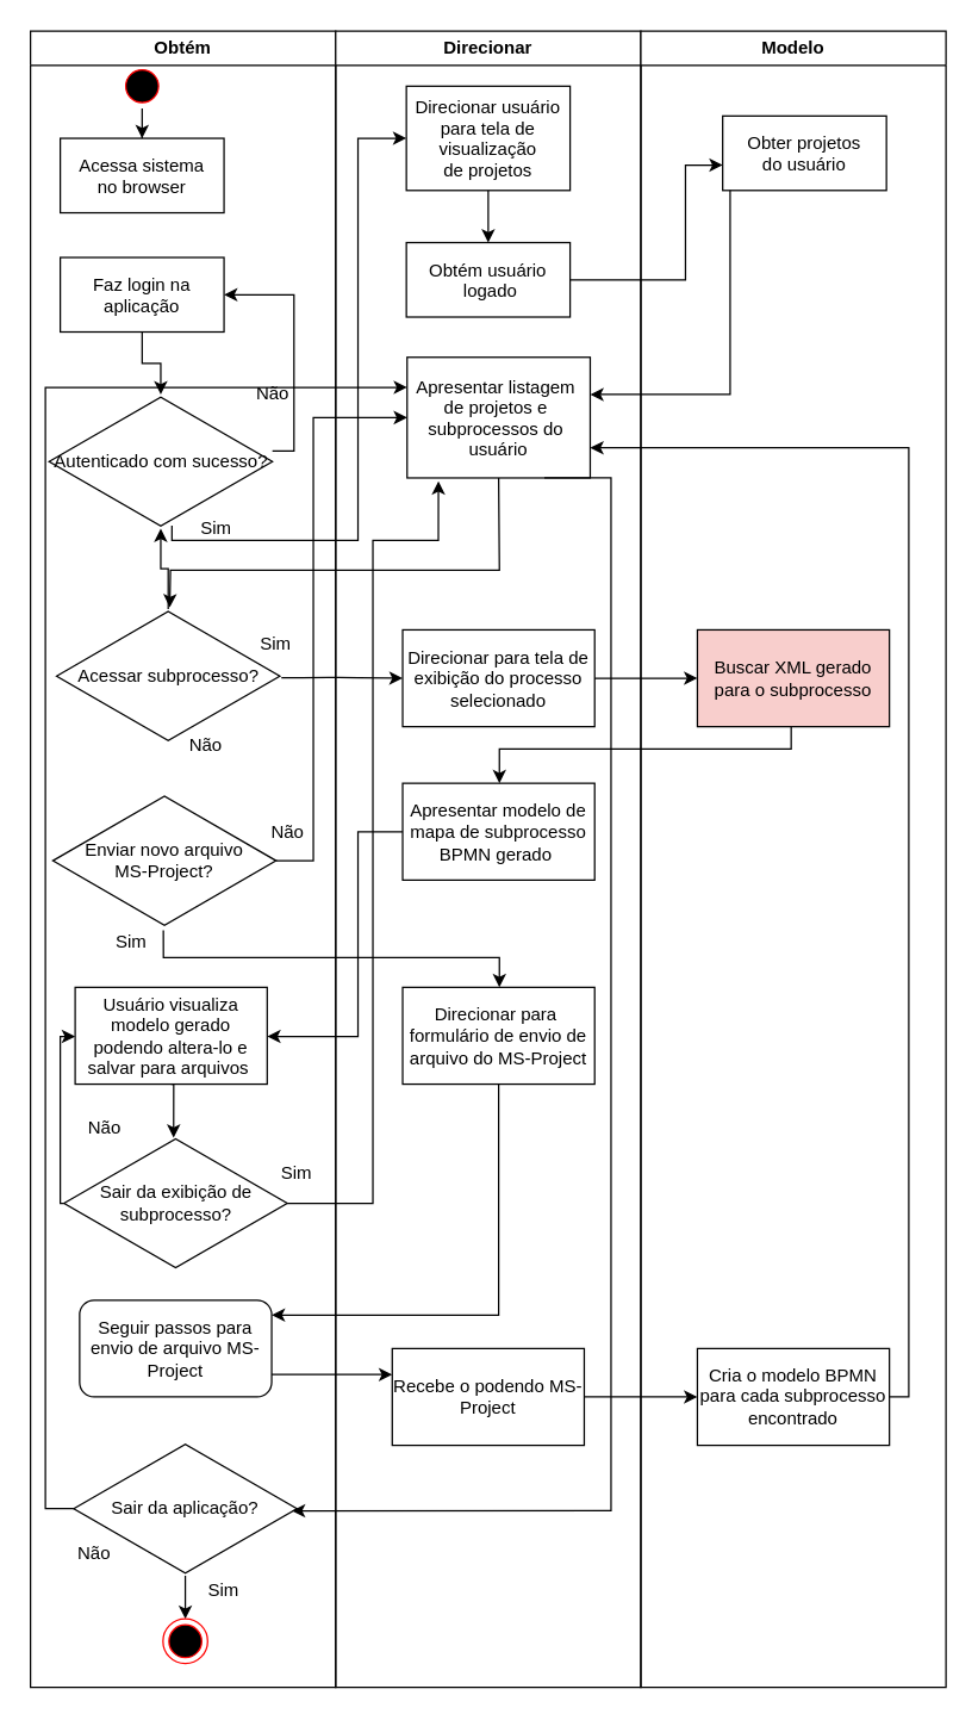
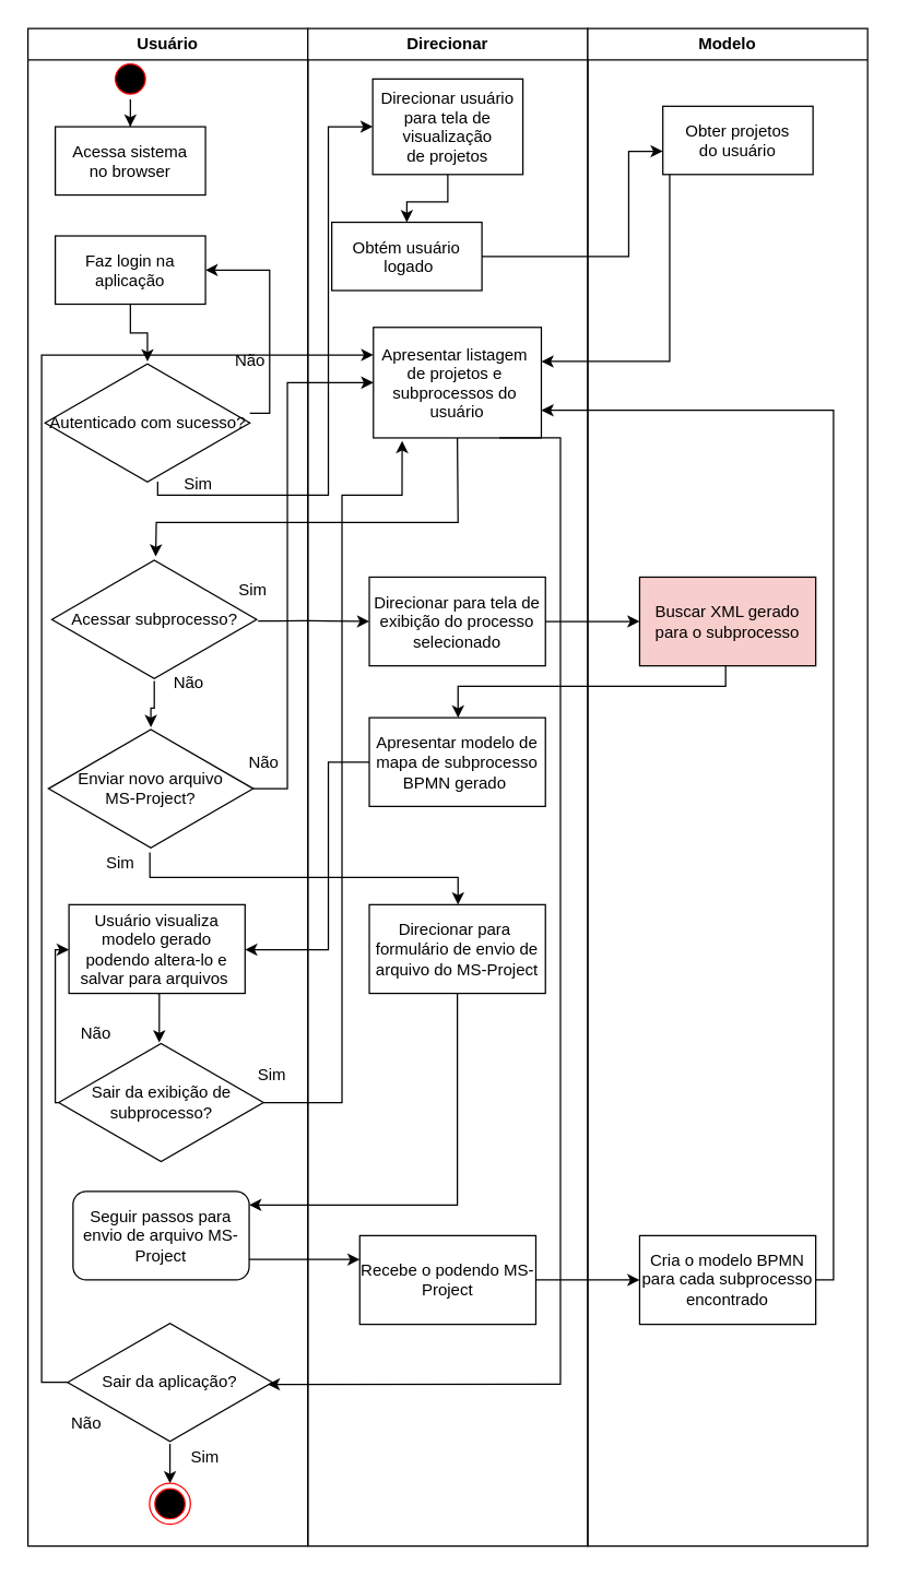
  <mxCell id="0" />
  <mxCell id="1" parent="0" />
- <mxCell id="2" value="Obtém" style="swimlane;whiteSpace=wrap" parent="1" vertex="1"><mxGeometry x="20" y="20" width="205" height="1112" as="geometry" /></mxCell>
+ <mxCell id="2" value="Usuário" style="swimlane;whiteSpace=wrap" parent="1" vertex="1"><mxGeometry x="20" y="20" width="205" height="1112" as="geometry" /></mxCell>
  <mxCell id="3" value="" style="edgeStyle=orthogonalEdgeStyle;rounded=0;orthogonalLoop=1;jettySize=auto;html=1;fontFamily=Courier New;" parent="2" source="4" target="5" edge="1"><mxGeometry relative="1" as="geometry" /></mxCell>
  <mxCell id="4" value="" style="ellipse;shape=startState;fillColor=#000000;strokeColor=#ff0000;" parent="2" vertex="1"><mxGeometry x="60" y="22" width="30" height="30" as="geometry" /></mxCell>
  <mxCell id="5" value="Acessa sistema &#10;no browser" style="" parent="2" vertex="1"><mxGeometry x="20" y="72" width="110" height="50" as="geometry" /></mxCell>
  <mxCell id="6" value="" style="edgeStyle=orthogonalEdgeStyle;rounded=0;orthogonalLoop=1;jettySize=auto;html=1;fontFamily=Courier New;" parent="2" source="7" target="9" edge="1"><mxGeometry relative="1" as="geometry" /></mxCell>
  <mxCell id="7" value="Faz login na &#10;aplicação" style="" parent="2" vertex="1"><mxGeometry x="20" y="152" width="110" height="50" as="geometry" /></mxCell>
  <mxCell id="8" value="" style="edgeStyle=orthogonalEdgeStyle;rounded=0;orthogonalLoop=1;jettySize=auto;html=1;fontFamily=Helvetica;entryX=1;entryY=0.5;entryDx=0;entryDy=0;" parent="2" source="9" target="7" edge="1"><mxGeometry relative="1" as="geometry"><mxPoint x="165.5" y="174" as="targetPoint" /><Array as="points"><mxPoint x="177" y="282" /><mxPoint x="177" y="177" /></Array></mxGeometry></mxCell>
  <mxCell id="9" value="Autenticado com sucesso?" style="html=1;whiteSpace=wrap;aspect=fixed;shape=isoRectangle;fontFamily=Helvetica;" parent="2" vertex="1"><mxGeometry x="12.5" y="244" width="150" height="90" as="geometry" /></mxCell>
  <mxCell id="10" value="Não" style="text;html=1;strokeColor=none;fillColor=none;align=center;verticalAlign=middle;whiteSpace=wrap;rounded=0;fontFamily=Helvetica;" parent="2" vertex="1"><mxGeometry x="142.5" y="234" width="40" height="20" as="geometry" /></mxCell>
  <mxCell id="11" value="Sim" style="text;html=1;strokeColor=none;fillColor=none;align=center;verticalAlign=middle;whiteSpace=wrap;rounded=0;fontFamily=Helvetica;" parent="2" vertex="1"><mxGeometry x="105" y="324" width="40" height="20" as="geometry" /></mxCell>
- <mxCell id="12" value="" style="edgeStyle=orthogonalEdgeStyle;rounded=0;orthogonalLoop=1;jettySize=auto;html=1;" edge="1" parent="2" source="13" target="9"><mxGeometry relative="1" as="geometry" /></mxCell>
+ <mxCell id="12" value="" style="edgeStyle=orthogonalEdgeStyle;rounded=0;orthogonalLoop=1;jettySize=auto;html=1;" edge="1" parent="2" source="13" target="14"><mxGeometry relative="1" as="geometry" /></mxCell>
  <mxCell id="13" value="Acessar subprocesso?" style="html=1;whiteSpace=wrap;aspect=fixed;shape=isoRectangle;fontFamily=Helvetica;" parent="2" vertex="1"><mxGeometry x="17.5" y="388" width="150" height="90" as="geometry" /></mxCell>
  <mxCell id="14" value="Enviar novo arquivo&lt;br&gt;MS-Project?" style="html=1;whiteSpace=wrap;aspect=fixed;shape=isoRectangle;fontFamily=Helvetica;" vertex="1" parent="2"><mxGeometry x="15" y="512" width="150" height="90" as="geometry" /></mxCell>
  <mxCell id="15" value="Sim&lt;br&gt;" style="text;html=1;strokeColor=none;fillColor=none;align=center;verticalAlign=middle;whiteSpace=wrap;rounded=0;" vertex="1" parent="2"><mxGeometry x="145" y="402" width="40" height="20" as="geometry" /></mxCell>
  <mxCell id="16" value="Não" style="text;html=1;strokeColor=none;fillColor=none;align=center;verticalAlign=middle;whiteSpace=wrap;rounded=0;" vertex="1" parent="2"><mxGeometry x="97.5" y="470" width="40" height="20" as="geometry" /></mxCell>
  <mxCell id="17" value="Sim" style="text;html=1;strokeColor=none;fillColor=none;align=center;verticalAlign=middle;whiteSpace=wrap;rounded=0;" vertex="1" parent="2"><mxGeometry x="47.5" y="602" width="40" height="20" as="geometry" /></mxCell>
  <mxCell id="18" style="edgeStyle=orthogonalEdgeStyle;rounded=0;orthogonalLoop=1;jettySize=auto;html=1;exitX=0.5;exitY=1;exitDx=0;exitDy=0;entryX=0.491;entryY=0.011;entryDx=0;entryDy=0;entryPerimeter=0;" edge="1" parent="2" source="19" target="21"><mxGeometry relative="1" as="geometry" /></mxCell>
  <mxCell id="19" value="Usuário visualiza modelo gerado podendo altera-lo e salvar para arquivos&amp;nbsp;" style="rounded=0;whiteSpace=wrap;html=1;" vertex="1" parent="2"><mxGeometry x="30" y="642" width="129" height="65" as="geometry" /></mxCell>
  <mxCell id="20" value="" style="edgeStyle=orthogonalEdgeStyle;rounded=0;orthogonalLoop=1;jettySize=auto;html=1;" edge="1" parent="2" source="21" target="19"><mxGeometry relative="1" as="geometry"><Array as="points"><mxPoint x="20" y="787" /><mxPoint x="20" y="675" /></Array></mxGeometry></mxCell>
  <mxCell id="21" value="Sair da exibição de subprocesso?" style="html=1;whiteSpace=wrap;aspect=fixed;shape=isoRectangle;fontFamily=Helvetica;" vertex="1" parent="2"><mxGeometry x="22.5" y="742" width="150" height="90" as="geometry" /></mxCell>
  <mxCell id="22" value="Não" style="text;html=1;strokeColor=none;fillColor=none;align=center;verticalAlign=middle;whiteSpace=wrap;rounded=0;" vertex="1" parent="2"><mxGeometry x="30" y="727" width="40" height="20" as="geometry" /></mxCell>
  <mxCell id="23" value="Sim" style="text;html=1;strokeColor=none;fillColor=none;align=center;verticalAlign=middle;whiteSpace=wrap;rounded=0;" vertex="1" parent="2"><mxGeometry x="159" y="757" width="40" height="20" as="geometry" /></mxCell>
  <mxCell id="24" value="Seguir passos para envio de arquivo MS-Project" style="whiteSpace=wrap;html=1;rounded=1;" vertex="1" parent="2"><mxGeometry x="33" y="852" width="129" height="65" as="geometry" /></mxCell>
  <mxCell id="25" value="Não" style="text;html=1;strokeColor=none;fillColor=none;align=center;verticalAlign=middle;whiteSpace=wrap;rounded=0;" vertex="1" parent="2"><mxGeometry x="152.5" y="527.5" width="40" height="20" as="geometry" /></mxCell>
  <mxCell id="26" value="" style="edgeStyle=orthogonalEdgeStyle;rounded=0;orthogonalLoop=1;jettySize=auto;html=1;strokeColor=#000000;fontColor=#000000;entryX=0.5;entryY=0;entryDx=0;entryDy=0;" edge="1" parent="2" source="27" target="29"><mxGeometry relative="1" as="geometry"><mxPoint x="106.5" y="1117" as="targetPoint" /><Array as="points"><mxPoint x="103.5" y="1057" /></Array></mxGeometry></mxCell>
  <mxCell id="27" value="Sair da aplicação?" style="html=1;whiteSpace=wrap;aspect=fixed;shape=isoRectangle;fontFamily=Helvetica;" vertex="1" parent="2"><mxGeometry x="29" y="947" width="150" height="90" as="geometry" /></mxCell>
  <mxCell id="28" value="Sim" style="text;html=1;strokeColor=none;fillColor=none;align=center;verticalAlign=middle;whiteSpace=wrap;rounded=0;" vertex="1" parent="2"><mxGeometry x="110" y="1037" width="40" height="20" as="geometry" /></mxCell>
  <mxCell id="29" value="" style="ellipse;html=1;shape=endState;fillColor=#000000;strokeColor=#ff0000;fontColor=#000000;" vertex="1" parent="2"><mxGeometry x="89" y="1066" width="30" height="30" as="geometry" /></mxCell>
  <mxCell id="30" value="Não" style="text;html=1;strokeColor=none;fillColor=none;align=center;verticalAlign=middle;whiteSpace=wrap;rounded=0;" vertex="1" parent="2"><mxGeometry x="22.5" y="1012" width="40" height="20" as="geometry" /></mxCell>
  <mxCell id="31" value="Direcionar" style="swimlane;whiteSpace=wrap" parent="1" vertex="1"><mxGeometry x="225" y="20" width="205" height="1112" as="geometry" /></mxCell>
- <mxCell id="32" value="&#10;Obtém usuário&#10; logado&#10;" style="" parent="31" vertex="1"><mxGeometry x="47.5" y="142" width="110" height="50" as="geometry" /></mxCell>
+ <mxCell id="32" value="&#10;Obtém usuário&#10; logado&#10;" style="" parent="31" vertex="1"><mxGeometry x="17.5" y="142" width="110" height="50" as="geometry" /></mxCell>
  <mxCell id="33" value="" style="edgeStyle=orthogonalEdgeStyle;rounded=0;orthogonalLoop=1;jettySize=auto;html=1;fontFamily=Helvetica;" parent="31" source="34" target="32" edge="1"><mxGeometry relative="1" as="geometry" /></mxCell>
  <mxCell id="34" value="&#10;Direcionar usuário&#10;para tela de &#10;visualização&#10;de projetos&#10;" style="" parent="31" vertex="1"><mxGeometry x="47.5" y="37" width="110" height="70" as="geometry" /></mxCell>
  <mxCell id="35" value="&#10;Apresentar listagem &#10;de projetos e &#10;subprocessos do &#10;usuário&#10;" style="" parent="31" vertex="1"><mxGeometry x="48" y="219" width="123" height="81" as="geometry" /></mxCell>
  <mxCell id="36" value="Direcionar para tela de exibição do processo selecionado" style="rounded=0;whiteSpace=wrap;html=1;" vertex="1" parent="31"><mxGeometry x="45" y="402" width="129" height="65" as="geometry" /></mxCell>
  <mxCell id="37" value="Apresentar modelo de mapa de subprocesso BPMN gerado&amp;nbsp;" style="rounded=0;whiteSpace=wrap;html=1;" vertex="1" parent="31"><mxGeometry x="45" y="505" width="129" height="65" as="geometry" /></mxCell>
  <mxCell id="38" value="Direcionar para&amp;nbsp; formulário de envio de arquivo do MS-Project" style="rounded=0;whiteSpace=wrap;html=1;" vertex="1" parent="31"><mxGeometry x="45" y="642" width="129" height="65" as="geometry" /></mxCell>
  <mxCell id="39" value="Recebe o podendo MS-Project" style="rounded=0;whiteSpace=wrap;html=1;" vertex="1" parent="31"><mxGeometry x="38" y="884.5" width="129" height="65" as="geometry" /></mxCell>
  <mxCell id="40" value="Modelo" style="swimlane;whiteSpace=wrap;" parent="1" vertex="1"><mxGeometry x="430" y="20" width="205" height="1112" as="geometry" /></mxCell>
  <mxCell id="41" value="&#10;Obter projetos &#10;do usuário&#10;" style="" parent="40" vertex="1"><mxGeometry x="55" y="57" width="110" height="50" as="geometry" /></mxCell>
  <mxCell id="42" value="Buscar XML gerado para o subprocesso" style="rounded=0;whiteSpace=wrap;html=1;fillColor=#f8cecc;" vertex="1" parent="40"><mxGeometry x="38" y="402" width="129" height="65" as="geometry" /></mxCell>
  <mxCell id="43" value="Cria o modelo BPMN para cada subprocesso encontrado" style="rounded=0;whiteSpace=wrap;html=1;" vertex="1" parent="40"><mxGeometry x="38" y="884.5" width="129" height="65" as="geometry" /></mxCell>
  <mxCell id="44" value="" style="edgeStyle=orthogonalEdgeStyle;rounded=0;orthogonalLoop=1;jettySize=auto;html=1;fontFamily=Courier New;" parent="1" source="32" target="41" edge="1"><mxGeometry relative="1" as="geometry"><Array as="points"><mxPoint x="460" y="187" /><mxPoint x="460" y="110" /></Array></mxGeometry></mxCell>
  <mxCell id="45" value="" style="edgeStyle=orthogonalEdgeStyle;rounded=0;orthogonalLoop=1;jettySize=auto;html=1;fontFamily=Helvetica;entryX=0;entryY=0.5;entryDx=0;entryDy=0;" parent="1" target="34" edge="1"><mxGeometry relative="1" as="geometry"><mxPoint x="115" y="389" as="targetPoint" /><Array as="points"><mxPoint x="115" y="362" /><mxPoint x="240" y="362" /><mxPoint x="240" y="92" /></Array><mxPoint x="115" y="352" as="sourcePoint" /></mxGeometry></mxCell>
  <mxCell id="46" value="" style="edgeStyle=orthogonalEdgeStyle;rounded=0;orthogonalLoop=1;jettySize=auto;html=1;fontFamily=Helvetica;fontColor=#000000;" parent="1" source="41" target="35" edge="1"><mxGeometry relative="1" as="geometry"><Array as="points"><mxPoint x="490" y="264" /></Array></mxGeometry></mxCell>
  <mxCell id="47" style="edgeStyle=none;rounded=0;orthogonalLoop=1;jettySize=auto;html=1;exitX=0.5;exitY=1;exitDx=0;exitDy=0;fontFamily=Helvetica;entryX=0.507;entryY=-0.012;entryDx=0;entryDy=0;entryPerimeter=0;" parent="1" source="35" target="13" edge="1"><mxGeometry relative="1" as="geometry"><Array as="points"><mxPoint x="335" y="382" /><mxPoint x="240" y="382" /><mxPoint x="114" y="382" /></Array></mxGeometry></mxCell>
  <mxCell id="48" value="" style="endArrow=classic;html=1;entryX=0;entryY=0.5;entryDx=0;entryDy=0;exitX=1.007;exitY=0.514;exitDx=0;exitDy=0;exitPerimeter=0;" edge="1" parent="1" source="13" target="36"><mxGeometry width="50" height="50" relative="1" as="geometry"><mxPoint x="150" y="702" as="sourcePoint" /><mxPoint x="90" y="722" as="targetPoint" /><Array as="points"><mxPoint x="230" y="454" /></Array></mxGeometry></mxCell>
  <mxCell id="49" value="" style="edgeStyle=orthogonalEdgeStyle;rounded=0;orthogonalLoop=1;jettySize=auto;html=1;" edge="1" parent="1" source="36" target="42"><mxGeometry relative="1" as="geometry" /></mxCell>
  <mxCell id="50" value="" style="edgeStyle=orthogonalEdgeStyle;rounded=0;orthogonalLoop=1;jettySize=auto;html=1;" edge="1" parent="1" source="42" target="37"><mxGeometry relative="1" as="geometry"><Array as="points"><mxPoint x="531" y="502" /><mxPoint x="335" y="502" /></Array></mxGeometry></mxCell>
  <mxCell id="51" value="" style="edgeStyle=orthogonalEdgeStyle;rounded=0;orthogonalLoop=1;jettySize=auto;html=1;" edge="1" parent="1" source="37" target="19"><mxGeometry relative="1" as="geometry"><Array as="points"><mxPoint x="240" y="558" /><mxPoint x="240" y="695" /></Array></mxGeometry></mxCell>
  <mxCell id="52" value="" style="edgeStyle=orthogonalEdgeStyle;rounded=0;orthogonalLoop=1;jettySize=auto;html=1;entryX=0;entryY=0.5;entryDx=0;entryDy=0;" edge="1" parent="1" source="14" target="35"><mxGeometry relative="1" as="geometry"><Array as="points"><mxPoint x="210" y="577" /><mxPoint x="210" y="280" /></Array></mxGeometry></mxCell>
  <mxCell id="53" value="" style="edgeStyle=orthogonalEdgeStyle;rounded=0;orthogonalLoop=1;jettySize=auto;html=1;entryX=0.171;entryY=1.027;entryDx=0;entryDy=0;entryPerimeter=0;" edge="1" parent="1" source="21" target="35"><mxGeometry relative="1" as="geometry"><Array as="points"><mxPoint x="250" y="807" /><mxPoint x="250" y="362" /><mxPoint x="294" y="362" /></Array></mxGeometry></mxCell>
  <mxCell id="54" value="" style="edgeStyle=orthogonalEdgeStyle;rounded=0;orthogonalLoop=1;jettySize=auto;html=1;exitX=0.495;exitY=1.02;exitDx=0;exitDy=0;exitPerimeter=0;" edge="1" parent="1" source="14" target="38"><mxGeometry relative="1" as="geometry"><Array as="points"><mxPoint x="109" y="642" /><mxPoint x="335" y="642" /></Array></mxGeometry></mxCell>
  <mxCell id="55" value="" style="edgeStyle=orthogonalEdgeStyle;rounded=0;orthogonalLoop=1;jettySize=auto;html=1;strokeColor=#000000;fontColor=#000000;" edge="1" parent="1" source="38" target="24"><mxGeometry relative="1" as="geometry"><Array as="points"><mxPoint x="335" y="882" /></Array></mxGeometry></mxCell>
  <mxCell id="56" value="" style="edgeStyle=orthogonalEdgeStyle;rounded=0;orthogonalLoop=1;jettySize=auto;html=1;strokeColor=#000000;fontColor=#000000;" edge="1" parent="1" source="24" target="39"><mxGeometry relative="1" as="geometry"><Array as="points"><mxPoint x="210" y="922" /><mxPoint x="210" y="922" /></Array></mxGeometry></mxCell>
  <mxCell id="57" value="" style="edgeStyle=orthogonalEdgeStyle;rounded=0;orthogonalLoop=1;jettySize=auto;html=1;strokeColor=#000000;fontColor=#000000;entryX=0;entryY=0.5;entryDx=0;entryDy=0;" edge="1" parent="1" source="39" target="43"><mxGeometry relative="1" as="geometry" /></mxCell>
  <mxCell id="58" value="" style="edgeStyle=orthogonalEdgeStyle;rounded=0;orthogonalLoop=1;jettySize=auto;html=1;strokeColor=#000000;fontColor=#000000;entryX=1;entryY=0.75;entryDx=0;entryDy=0;" edge="1" parent="1" source="43" target="35"><mxGeometry relative="1" as="geometry"><mxPoint x="533" y="572" as="targetPoint" /><Array as="points"><mxPoint x="610" y="937" /><mxPoint x="610" y="300" /></Array></mxGeometry></mxCell>
  <mxCell id="59" style="edgeStyle=orthogonalEdgeStyle;rounded=0;orthogonalLoop=1;jettySize=auto;html=1;exitX=0.75;exitY=1;exitDx=0;exitDy=0;entryX=0.977;entryY=0.516;entryDx=0;entryDy=0;entryPerimeter=0;strokeColor=#000000;fontColor=#000000;" edge="1" parent="1" source="35" target="27"><mxGeometry relative="1" as="geometry"><Array as="points"><mxPoint x="410" y="320" /><mxPoint x="410" y="1013" /></Array></mxGeometry></mxCell>
  <mxCell id="60" value="" style="edgeStyle=orthogonalEdgeStyle;rounded=0;orthogonalLoop=1;jettySize=auto;html=1;strokeColor=#000000;fontColor=#000000;entryX=0;entryY=0.25;entryDx=0;entryDy=0;" edge="1" parent="1" source="27" target="35"><mxGeometry relative="1" as="geometry"><mxPoint x="-31" y="1012" as="targetPoint" /><Array as="points"><mxPoint x="30" y="1012" /><mxPoint x="30" y="259" /></Array></mxGeometry></mxCell>
